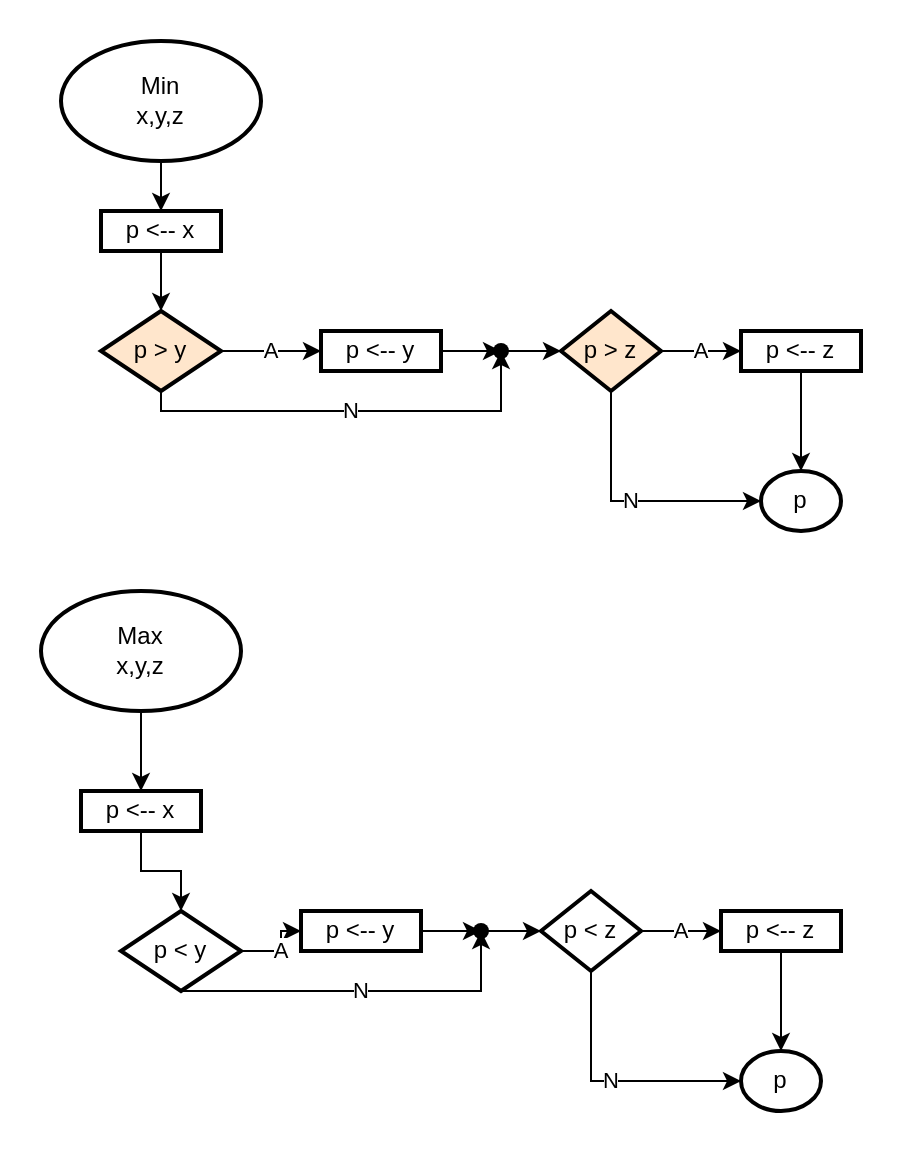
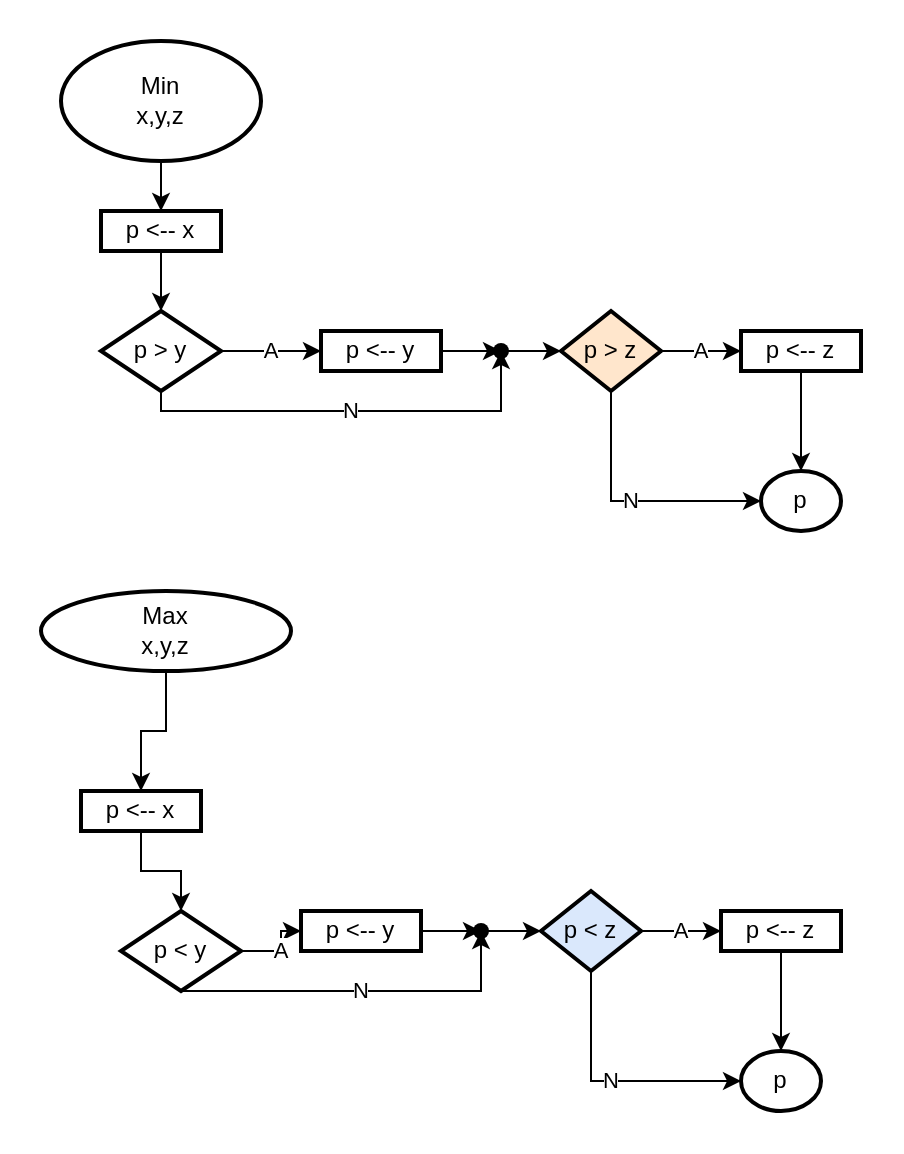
  <mxCell id="0" />
  <mxCell id="1" parent="0" />
  <mxCell id="2" value="" style="edgeStyle=orthogonalEdgeStyle;rounded=0;orthogonalLoop=1;jettySize=auto;html=1;" edge="1" parent="1" source="3" target="5"><mxGeometry relative="1" as="geometry" /></mxCell>
  <mxCell id="3" value="&lt;div&gt;Min&lt;/div&gt;&lt;div&gt;x,y,z&lt;br&gt;&lt;/div&gt;" style="strokeWidth=2;html=1;shape=mxgraph.flowchart.start_1;whiteSpace=wrap;" vertex="1" parent="1"><mxGeometry x="30" y="20" width="100" height="60" as="geometry" /></mxCell>
  <mxCell id="4" value="" style="edgeStyle=orthogonalEdgeStyle;rounded=0;orthogonalLoop=1;jettySize=auto;html=1;" edge="1" parent="1" source="5" target="8"><mxGeometry relative="1" as="geometry" /></mxCell>
  <mxCell id="5" value="p &amp;lt;-- x" style="whiteSpace=wrap;html=1;strokeWidth=2;" vertex="1" parent="1"><mxGeometry x="50" y="105" width="60" height="20" as="geometry" /></mxCell>
  <mxCell id="6" value="A" style="edgeStyle=orthogonalEdgeStyle;rounded=0;orthogonalLoop=1;jettySize=auto;html=1;" edge="1" parent="1" source="8" target="10"><mxGeometry relative="1" as="geometry" /></mxCell>
  <mxCell id="7" value="N" style="edgeStyle=orthogonalEdgeStyle;rounded=0;orthogonalLoop=1;jettySize=auto;html=1;entryX=0.541;entryY=1.015;entryDx=0;entryDy=0;entryPerimeter=0;" edge="1" parent="1" source="8" target="12"><mxGeometry relative="1" as="geometry"><mxPoint x="80" y="295" as="targetPoint" /><Array as="points"><mxPoint x="80" y="205" /><mxPoint x="250" y="205" /></Array></mxGeometry></mxCell>
- <mxCell id="8" value="p &amp;gt; y" style="rhombus;whiteSpace=wrap;html=1;strokeWidth=2;fillColor=#ffe6cc;" vertex="1" parent="1"><mxGeometry x="50" y="155" width="60" height="40" as="geometry" /></mxCell>
+ <mxCell id="8" value="p &amp;gt; y" style="rhombus;whiteSpace=wrap;html=1;strokeWidth=2;" vertex="1" parent="1"><mxGeometry x="50" y="155" width="60" height="40" as="geometry" /></mxCell>
  <mxCell id="9" value="" style="edgeStyle=orthogonalEdgeStyle;rounded=0;orthogonalLoop=1;jettySize=auto;html=1;" edge="1" parent="1" source="10" target="12"><mxGeometry relative="1" as="geometry" /></mxCell>
  <mxCell id="10" value="p &amp;lt;-- y" style="whiteSpace=wrap;html=1;strokeWidth=2;" vertex="1" parent="1"><mxGeometry x="160" y="165" width="60" height="20" as="geometry" /></mxCell>
  <mxCell id="11" value="" style="edgeStyle=orthogonalEdgeStyle;rounded=0;orthogonalLoop=1;jettySize=auto;html=1;" edge="1" parent="1" source="12" target="15"><mxGeometry relative="1" as="geometry" /></mxCell>
  <mxCell id="12" value="" style="shape=waypoint;sketch=0;size=6;pointerEvents=1;points=[];fillColor=default;resizable=0;rotatable=0;perimeter=centerPerimeter;snapToPoint=1;strokeWidth=2;" vertex="1" parent="1"><mxGeometry x="230" y="155" width="40" height="40" as="geometry" /></mxCell>
  <mxCell id="13" value="A" style="edgeStyle=orthogonalEdgeStyle;rounded=0;orthogonalLoop=1;jettySize=auto;html=1;" edge="1" parent="1" source="15" target="17"><mxGeometry relative="1" as="geometry" /></mxCell>
  <mxCell id="14" value="N" style="edgeStyle=orthogonalEdgeStyle;rounded=0;orthogonalLoop=1;jettySize=auto;html=1;entryX=0;entryY=0.5;entryDx=0;entryDy=0;" edge="1" parent="1" source="15" target="18"><mxGeometry relative="1" as="geometry"><mxPoint x="305" y="295" as="targetPoint" /><Array as="points"><mxPoint x="305" y="250" /></Array></mxGeometry></mxCell>
  <mxCell id="15" value="p &amp;gt; z" style="rhombus;whiteSpace=wrap;html=1;sketch=0;strokeWidth=2;fillColor=#ffe6cc;" vertex="1" parent="1"><mxGeometry x="280" y="155" width="50" height="40" as="geometry" /></mxCell>
  <mxCell id="16" value="" style="edgeStyle=orthogonalEdgeStyle;rounded=0;orthogonalLoop=1;jettySize=auto;html=1;" edge="1" parent="1" source="17" target="18"><mxGeometry relative="1" as="geometry" /></mxCell>
  <mxCell id="17" value="p &amp;lt;-- z" style="whiteSpace=wrap;html=1;sketch=0;strokeWidth=2;" vertex="1" parent="1"><mxGeometry x="370" y="165" width="60" height="20" as="geometry" /></mxCell>
  <mxCell id="18" value="p" style="ellipse;whiteSpace=wrap;html=1;sketch=0;strokeWidth=2;" vertex="1" parent="1"><mxGeometry x="380" y="235" width="40" height="30" as="geometry" /></mxCell>
  <mxCell id="19" value="" style="edgeStyle=orthogonalEdgeStyle;rounded=0;orthogonalLoop=1;jettySize=auto;html=1;" edge="1" parent="1" source="20" target="22"><mxGeometry relative="1" as="geometry" /></mxCell>
- <mxCell id="20" value="Max&lt;br&gt;&lt;div&gt;x,y,z&lt;br&gt;&lt;/div&gt;" style="strokeWidth=2;html=1;shape=mxgraph.flowchart.start_1;whiteSpace=wrap;" vertex="1" parent="1"><mxGeometry x="20" y="295" width="100" height="60" as="geometry" /></mxCell>
+ <mxCell id="20" value="Max&lt;br&gt;&lt;div&gt;x,y,z&lt;br&gt;&lt;/div&gt;" style="strokeWidth=2;html=1;shape=mxgraph.flowchart.start_1;whiteSpace=wrap;" vertex="1" parent="1"><mxGeometry x="20" y="295" width="125" height="40" as="geometry" /></mxCell>
  <mxCell id="21" value="" style="edgeStyle=orthogonalEdgeStyle;rounded=0;orthogonalLoop=1;jettySize=auto;html=1;" edge="1" parent="1" source="22" target="25"><mxGeometry relative="1" as="geometry" /></mxCell>
  <mxCell id="22" value="p &amp;lt;-- x" style="whiteSpace=wrap;html=1;strokeWidth=2;" vertex="1" parent="1"><mxGeometry x="40" y="395" width="60" height="20" as="geometry" /></mxCell>
  <mxCell id="23" value="A" style="edgeStyle=orthogonalEdgeStyle;rounded=0;orthogonalLoop=1;jettySize=auto;html=1;" edge="1" parent="1" source="25" target="27"><mxGeometry relative="1" as="geometry" /></mxCell>
  <mxCell id="24" value="N" style="edgeStyle=orthogonalEdgeStyle;rounded=0;orthogonalLoop=1;jettySize=auto;html=1;entryX=0.541;entryY=1.015;entryDx=0;entryDy=0;entryPerimeter=0;" edge="1" parent="1" source="25" target="29"><mxGeometry relative="1" as="geometry"><mxPoint x="70" y="585" as="targetPoint" /><Array as="points"><mxPoint x="70" y="495" /><mxPoint x="240" y="495" /></Array></mxGeometry></mxCell>
  <mxCell id="25" value="p &amp;lt; y" style="rhombus;whiteSpace=wrap;html=1;strokeWidth=2;" vertex="1" parent="1"><mxGeometry x="60" y="455" width="60" height="40" as="geometry" /></mxCell>
  <mxCell id="26" value="" style="edgeStyle=orthogonalEdgeStyle;rounded=0;orthogonalLoop=1;jettySize=auto;html=1;" edge="1" parent="1" source="27" target="29"><mxGeometry relative="1" as="geometry" /></mxCell>
  <mxCell id="27" value="p &amp;lt;-- y" style="whiteSpace=wrap;html=1;strokeWidth=2;" vertex="1" parent="1"><mxGeometry x="150" y="455" width="60" height="20" as="geometry" /></mxCell>
  <mxCell id="28" value="" style="edgeStyle=orthogonalEdgeStyle;rounded=0;orthogonalLoop=1;jettySize=auto;html=1;" edge="1" parent="1" source="29" target="32"><mxGeometry relative="1" as="geometry" /></mxCell>
  <mxCell id="29" value="" style="shape=waypoint;sketch=0;size=6;pointerEvents=1;points=[];fillColor=default;resizable=0;rotatable=0;perimeter=centerPerimeter;snapToPoint=1;strokeWidth=2;" vertex="1" parent="1"><mxGeometry x="220" y="445" width="40" height="40" as="geometry" /></mxCell>
  <mxCell id="30" value="A" style="edgeStyle=orthogonalEdgeStyle;rounded=0;orthogonalLoop=1;jettySize=auto;html=1;" edge="1" parent="1" source="32" target="34"><mxGeometry relative="1" as="geometry" /></mxCell>
  <mxCell id="31" value="N" style="edgeStyle=orthogonalEdgeStyle;rounded=0;orthogonalLoop=1;jettySize=auto;html=1;entryX=0;entryY=0.5;entryDx=0;entryDy=0;" edge="1" parent="1" source="32" target="35"><mxGeometry relative="1" as="geometry"><mxPoint x="295" y="585" as="targetPoint" /><Array as="points"><mxPoint x="295" y="540" /></Array></mxGeometry></mxCell>
- <mxCell id="32" value="p &amp;lt; z" style="rhombus;whiteSpace=wrap;html=1;sketch=0;strokeWidth=2;" vertex="1" parent="1"><mxGeometry x="270" y="445" width="50" height="40" as="geometry" /></mxCell>
+ <mxCell id="32" value="p &amp;lt; z" style="rhombus;whiteSpace=wrap;html=1;sketch=0;strokeWidth=2;fillColor=#dae8fc;" vertex="1" parent="1"><mxGeometry x="270" y="445" width="50" height="40" as="geometry" /></mxCell>
  <mxCell id="33" value="" style="edgeStyle=orthogonalEdgeStyle;rounded=0;orthogonalLoop=1;jettySize=auto;html=1;" edge="1" parent="1" source="34" target="35"><mxGeometry relative="1" as="geometry" /></mxCell>
  <mxCell id="34" value="p &amp;lt;-- z" style="whiteSpace=wrap;html=1;sketch=0;strokeWidth=2;" vertex="1" parent="1"><mxGeometry x="360" y="455" width="60" height="20" as="geometry" /></mxCell>
  <mxCell id="35" value="p" style="ellipse;whiteSpace=wrap;html=1;sketch=0;strokeWidth=2;" vertex="1" parent="1"><mxGeometry x="370" y="525" width="40" height="30" as="geometry" /></mxCell>
